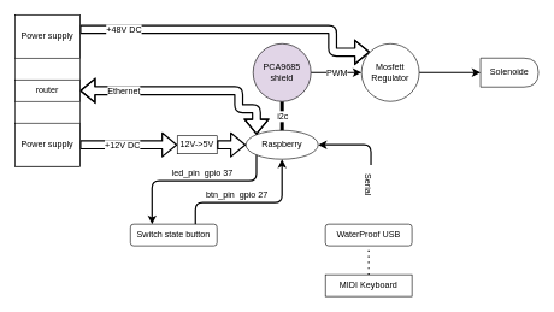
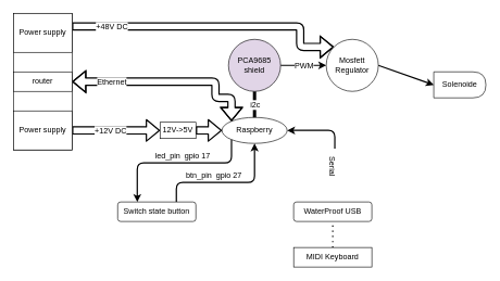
  <mxCell id="0" />
  <mxCell id="1" parent="0" />
  <mxCell id="2" value="Raspberry" style="ellipse;whiteSpace=wrap;html=1;align=center;newEdgeStyle={&quot;edgeStyle&quot;:&quot;entityRelationEdgeStyle&quot;,&quot;startArrow&quot;:&quot;none&quot;,&quot;endArrow&quot;:&quot;none&quot;,&quot;segment&quot;:10,&quot;curved&quot;:1,&quot;sourcePerimeterSpacing&quot;:0,&quot;targetPerimeterSpacing&quot;:0};treeFolding=1;treeMoving=1;" parent="1" vertex="1"><mxGeometry x="340" y="180" width="100" height="40" as="geometry" /></mxCell>
  <mxCell id="3" style="edgeStyle=orthogonalEdgeStyle;html=1;exitX=0.75;exitY=0;exitDx=0;exitDy=0;entryX=0.5;entryY=1;entryDx=0;entryDy=0;strokeWidth=2;fontSize=12;endArrow=classic;endFill=1;" parent="1" source="5" target="2" edge="1"><mxGeometry relative="1" as="geometry"><Array as="points"><mxPoint x="270" y="280" /><mxPoint x="390" y="280" /></Array></mxGeometry></mxCell>
  <mxCell id="4" style="edgeStyle=orthogonalEdgeStyle;html=1;exitX=0.25;exitY=0;exitDx=0;exitDy=0;entryX=0;entryY=1;entryDx=0;entryDy=0;strokeWidth=2;fontSize=12;endArrow=none;endFill=0;startArrow=classic;startFill=1;" parent="1" source="5" target="2" edge="1"><mxGeometry relative="1" as="geometry"><Array as="points"><mxPoint x="210" y="250" /><mxPoint x="355" y="250" /></Array></mxGeometry></mxCell>
  <mxCell id="5" value="&lt;font style=&quot;font-size: 12px;&quot;&gt;Switch state button&lt;/font&gt;" style="rounded=1;whiteSpace=wrap;html=1;fontSize=7;" parent="1" vertex="1"><mxGeometry x="180" y="310" width="120" height="30" as="geometry" /></mxCell>
- <mxCell id="6" value="led_pin&amp;nbsp; gpio 37" style="text;strokeColor=none;align=center;fillColor=none;html=1;verticalAlign=middle;whiteSpace=wrap;rounded=0;fontSize=12;" parent="1" vertex="1"><mxGeometry x="235" y="225" width="90" height="30" as="geometry" /></mxCell>
+ <mxCell id="6" value="led_pin&amp;nbsp; gpio 17" style="text;strokeColor=none;align=center;fillColor=none;html=1;verticalAlign=middle;whiteSpace=wrap;rounded=0;fontSize=12;" parent="1" vertex="1"><mxGeometry x="235" y="225" width="90" height="30" as="geometry" /></mxCell>
  <mxCell id="7" value="btn_pin&amp;nbsp; gpio 27" style="text;strokeColor=none;align=center;fillColor=none;html=1;verticalAlign=middle;whiteSpace=wrap;rounded=0;fontSize=12;" parent="1" vertex="1"><mxGeometry x="283" y="254" width="90" height="30" as="geometry" /></mxCell>
  <mxCell id="8" value="" style="shape=flexArrow;endArrow=classic;html=1;strokeWidth=2;fontSize=12;entryX=0;entryY=0.5;entryDx=0;entryDy=0;exitX=1;exitY=0.5;exitDx=0;exitDy=0;" parent="1" target="12" edge="1" source="30"><mxGeometry width="50" height="50" relative="1" as="geometry"><mxPoint x="130" y="200" as="sourcePoint" /><mxPoint x="230" y="200" as="targetPoint" /></mxGeometry></mxCell>
  <mxCell id="9" value="+12V DC" style="edgeLabel;html=1;align=center;verticalAlign=middle;resizable=0;points=[];fontSize=12;" parent="8" vertex="1" connectable="0"><mxGeometry x="0.193" y="-1" relative="1" as="geometry"><mxPoint x="-23" y="-1" as="offset" /></mxGeometry></mxCell>
  <mxCell id="10" value="" style="shape=flexArrow;endArrow=classic;html=1;strokeWidth=2;fontSize=12;entryX=0;entryY=0;entryDx=0;entryDy=0;edgeStyle=orthogonalEdgeStyle;exitX=1;exitY=0.337;exitDx=0;exitDy=0;exitPerimeter=0;" parent="1" target="21" edge="1" source="28"><mxGeometry width="50" height="50" relative="1" as="geometry"><mxPoint x="120" y="40" as="sourcePoint" /><mxPoint x="450" y="50" as="targetPoint" /><Array as="points"><mxPoint x="460" y="40" /><mxPoint x="460" y="72" /></Array></mxGeometry></mxCell>
  <mxCell id="11" value="+48V DC" style="edgeLabel;html=1;align=center;verticalAlign=middle;resizable=0;points=[];fontSize=12;" parent="10" vertex="1" connectable="0"><mxGeometry x="0.193" y="-1" relative="1" as="geometry"><mxPoint x="-198" y="-1" as="offset" /></mxGeometry></mxCell>
  <mxCell id="12" value="12V-&amp;gt;5V" style="rounded=0;whiteSpace=wrap;html=1;fontSize=12;" parent="1" vertex="1"><mxGeometry x="245" y="187.5" width="55" height="25" as="geometry" /></mxCell>
  <mxCell id="13" value="" style="shape=flexArrow;endArrow=classic;html=1;strokeWidth=2;fontSize=12;exitX=1;exitY=0.5;exitDx=0;exitDy=0;" parent="1" source="12" edge="1"><mxGeometry width="50" height="50" relative="1" as="geometry"><mxPoint x="360" y="250" as="sourcePoint" /><mxPoint x="340" y="200" as="targetPoint" /></mxGeometry></mxCell>
  <mxCell id="14" value="&lt;font style=&quot;font-size: 12px;&quot;&gt;WaterProof USB&lt;br&gt;&lt;/font&gt;" style="rounded=1;whiteSpace=wrap;html=1;fontSize=7;" parent="1" vertex="1"><mxGeometry x="450" y="310" width="120" height="30" as="geometry" /></mxCell>
  <mxCell id="15" value="" style="endArrow=none;html=1;strokeWidth=5;fontSize=12;exitX=0.5;exitY=0;exitDx=0;exitDy=0;entryX=0.5;entryY=1;entryDx=0;entryDy=0;endFill=0;" parent="1" source="2" edge="1"><mxGeometry relative="1" as="geometry"><mxPoint x="460" y="200" as="sourcePoint" /><mxPoint x="390" y="140" as="targetPoint" /></mxGeometry></mxCell>
  <mxCell id="16" value="i2c" style="edgeLabel;resizable=0;html=1;align=center;verticalAlign=middle;fontSize=12;" parent="15" connectable="0" vertex="1"><mxGeometry relative="1" as="geometry" /></mxCell>
  <mxCell id="17" style="edgeStyle=orthogonalEdgeStyle;html=1;exitX=-0.036;exitY=0.395;exitDx=0;exitDy=0;entryX=1;entryY=0.5;entryDx=0;entryDy=0;strokeWidth=2;fontSize=12;endArrow=classic;endFill=1;startArrow=none;startFill=1;exitPerimeter=0;" parent="1" source="31" target="2" edge="1"><mxGeometry relative="1" as="geometry"><mxPoint x="310" y="355" as="sourcePoint" /><mxPoint x="435.233" y="224.191" as="targetPoint" /><Array as="points"><mxPoint x="513" y="200" /></Array></mxGeometry></mxCell>
  <mxCell id="18" value="&lt;font style=&quot;font-size: 12px;&quot;&gt;MIDI Keyboard&lt;br&gt;&lt;/font&gt;" style="whiteSpace=wrap;html=1;fontSize=7;rounded=0;" parent="1" vertex="1"><mxGeometry x="450" y="380" width="120" height="30" as="geometry" /></mxCell>
  <mxCell id="19" value="" style="endArrow=none;dashed=1;html=1;dashPattern=1 3;strokeWidth=2;fontSize=12;fillColor=default;entryX=0.5;entryY=1;entryDx=0;entryDy=0;exitX=0.5;exitY=0;exitDx=0;exitDy=0;" parent="1" source="18" target="14" edge="1"><mxGeometry width="50" height="50" relative="1" as="geometry"><mxPoint x="390" y="300" as="sourcePoint" /><mxPoint x="440" y="250" as="targetPoint" /></mxGeometry></mxCell>
  <mxCell id="20" style="edgeStyle=none;html=1;exitX=1;exitY=0.5;exitDx=0;exitDy=0;entryX=0;entryY=0.5;entryDx=0;entryDy=0;strokeWidth=2;fontSize=12;startArrow=none;startFill=0;endArrow=classic;endFill=1;fillColor=default;" parent="1" source="21" target="22" edge="1"><mxGeometry relative="1" as="geometry" /></mxCell>
  <mxCell id="21" value="Mosfett&lt;br&gt;Regulator" style="ellipse;whiteSpace=wrap;html=1;aspect=fixed;fontSize=12;" parent="1" vertex="1"><mxGeometry x="500" y="60" width="80" height="80" as="geometry" /></mxCell>
- <mxCell id="22" value="Solenoide" style="shape=delay;whiteSpace=wrap;html=1;fontSize=12;" parent="1" vertex="1"><mxGeometry x="665" y="80" width="80" height="40" as="geometry" /></mxCell>
+ <mxCell id="22" value="Solenoide" style="shape=delay;whiteSpace=wrap;html=1;fontSize=12;" parent="1" vertex="1"><mxGeometry x="665" y="110" width="80" height="40" as="geometry" /></mxCell>
  <mxCell id="23" value="" style="endArrow=classic;html=1;strokeWidth=2;fontSize=12;exitX=1;exitY=0.5;exitDx=0;exitDy=0;entryX=0;entryY=0.5;entryDx=0;entryDy=0;" parent="1" target="21" edge="1"><mxGeometry relative="1" as="geometry"><mxPoint x="430" y="100" as="sourcePoint" /><mxPoint x="480" y="100" as="targetPoint" /></mxGeometry></mxCell>
  <mxCell id="24" value="PWM" style="edgeLabel;resizable=0;html=1;align=center;verticalAlign=middle;fontSize=12;" parent="23" connectable="0" vertex="1"><mxGeometry relative="1" as="geometry" /></mxCell>
  <mxCell id="25" value="" style="shape=flexArrow;endArrow=classic;html=1;strokeWidth=2;fontSize=12;entryX=0;entryY=0;entryDx=0;entryDy=0;edgeStyle=orthogonalEdgeStyle;startArrow=block;" parent="1" target="2" edge="1" source="29"><mxGeometry width="50" height="50" relative="1" as="geometry"><mxPoint x="120" y="130" as="sourcePoint" /><mxPoint x="390" y="110" as="targetPoint" /><Array as="points"><mxPoint x="330" y="125" /><mxPoint x="330" y="150" /><mxPoint x="355" y="150" /></Array></mxGeometry></mxCell>
  <mxCell id="26" value="Ethernet" style="edgeLabel;html=1;align=center;verticalAlign=middle;resizable=0;points=[];fontSize=12;" parent="25" vertex="1" connectable="0"><mxGeometry x="0.193" y="-1" relative="1" as="geometry"><mxPoint x="-122" y="-1" as="offset" /></mxGeometry></mxCell>
  <mxCell id="27" value="" style="rounded=0;whiteSpace=wrap;html=1;" vertex="1" parent="1"><mxGeometry x="20" y="20" width="90" height="210" as="geometry" /></mxCell>
  <mxCell id="28" value="Power supply" style="rounded=0;whiteSpace=wrap;html=1;" vertex="1" parent="1"><mxGeometry x="20" y="20" width="90" height="60" as="geometry" /></mxCell>
  <mxCell id="29" value="router" style="rounded=0;whiteSpace=wrap;html=1;" vertex="1" parent="1"><mxGeometry x="20" y="110" width="90" height="30" as="geometry" /></mxCell>
  <mxCell id="30" value="Power supply" style="rounded=0;whiteSpace=wrap;html=1;" vertex="1" parent="1"><mxGeometry x="20" y="170" width="90" height="60" as="geometry" /></mxCell>
  <mxCell id="31" value="Serial" style="text;html=1;align=center;verticalAlign=middle;resizable=0;points=[];autosize=1;strokeColor=none;fillColor=none;rotation=90;" vertex="1" parent="1"><mxGeometry x="485" y="240" width="50" height="30" as="geometry" /></mxCell>
  <mxCell id="32" value="PCA9685&lt;br&gt;shield" style="ellipse;whiteSpace=wrap;html=1;aspect=fixed;fontSize=12;fillColor=#e1d5e7;" vertex="1" parent="1"><mxGeometry x="350" y="60" width="80" height="80" as="geometry" /></mxCell>
